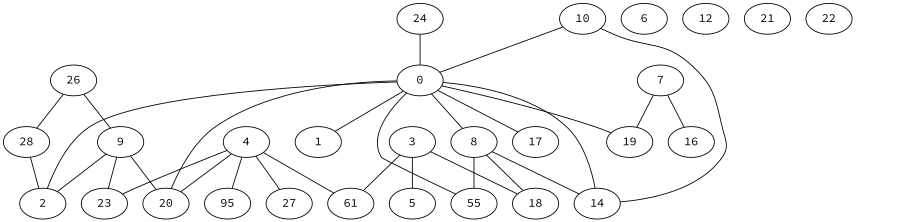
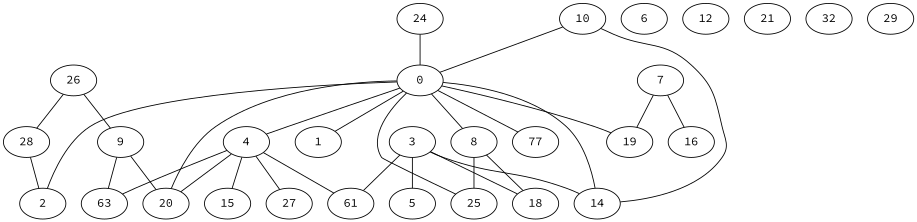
  graph {
    fontname="Source Code Pro"
    node [fontname="Source Code Pro"]
    edge [fontname="Source Code Pro"]
    0
    1
    2
    4
    8
    14
-   17
+   17 [label=77]
    19
    20
-   25 [label=55]
-   15 [label=95]
+   25
+   15
    n12 [label=61]
-   23
+   23 [label=63]
    27
    18
    3
    5
    6
    7
    16
    9
    10
    12
    21
-   22
+   22 [label=32]
    24
    26
    28
+   29
    0 -- 1
    0 -- 2
+   0 -- 4
    0 -- 8
    0 -- 14
    0 -- 17
    0 -- 19
    0 -- 20
    0 -- 25
    4 -- 20
    4 -- 15
    4 -- n12
    4 -- 23
    4 -- 27
-   8 -- 14
+   3 -- 14
    8 -- 25
    8 -- 18
    3 -- n12
    3 -- 18
    3 -- 5
    7 -- 19
    7 -- 16
-   9 -- 2
    9 -- 20
    9 -- 23
    10 -- 0
    10 -- 14
    24 -- 0
    26 -- 9
    26 -- 28
    28 -- 2
  }
